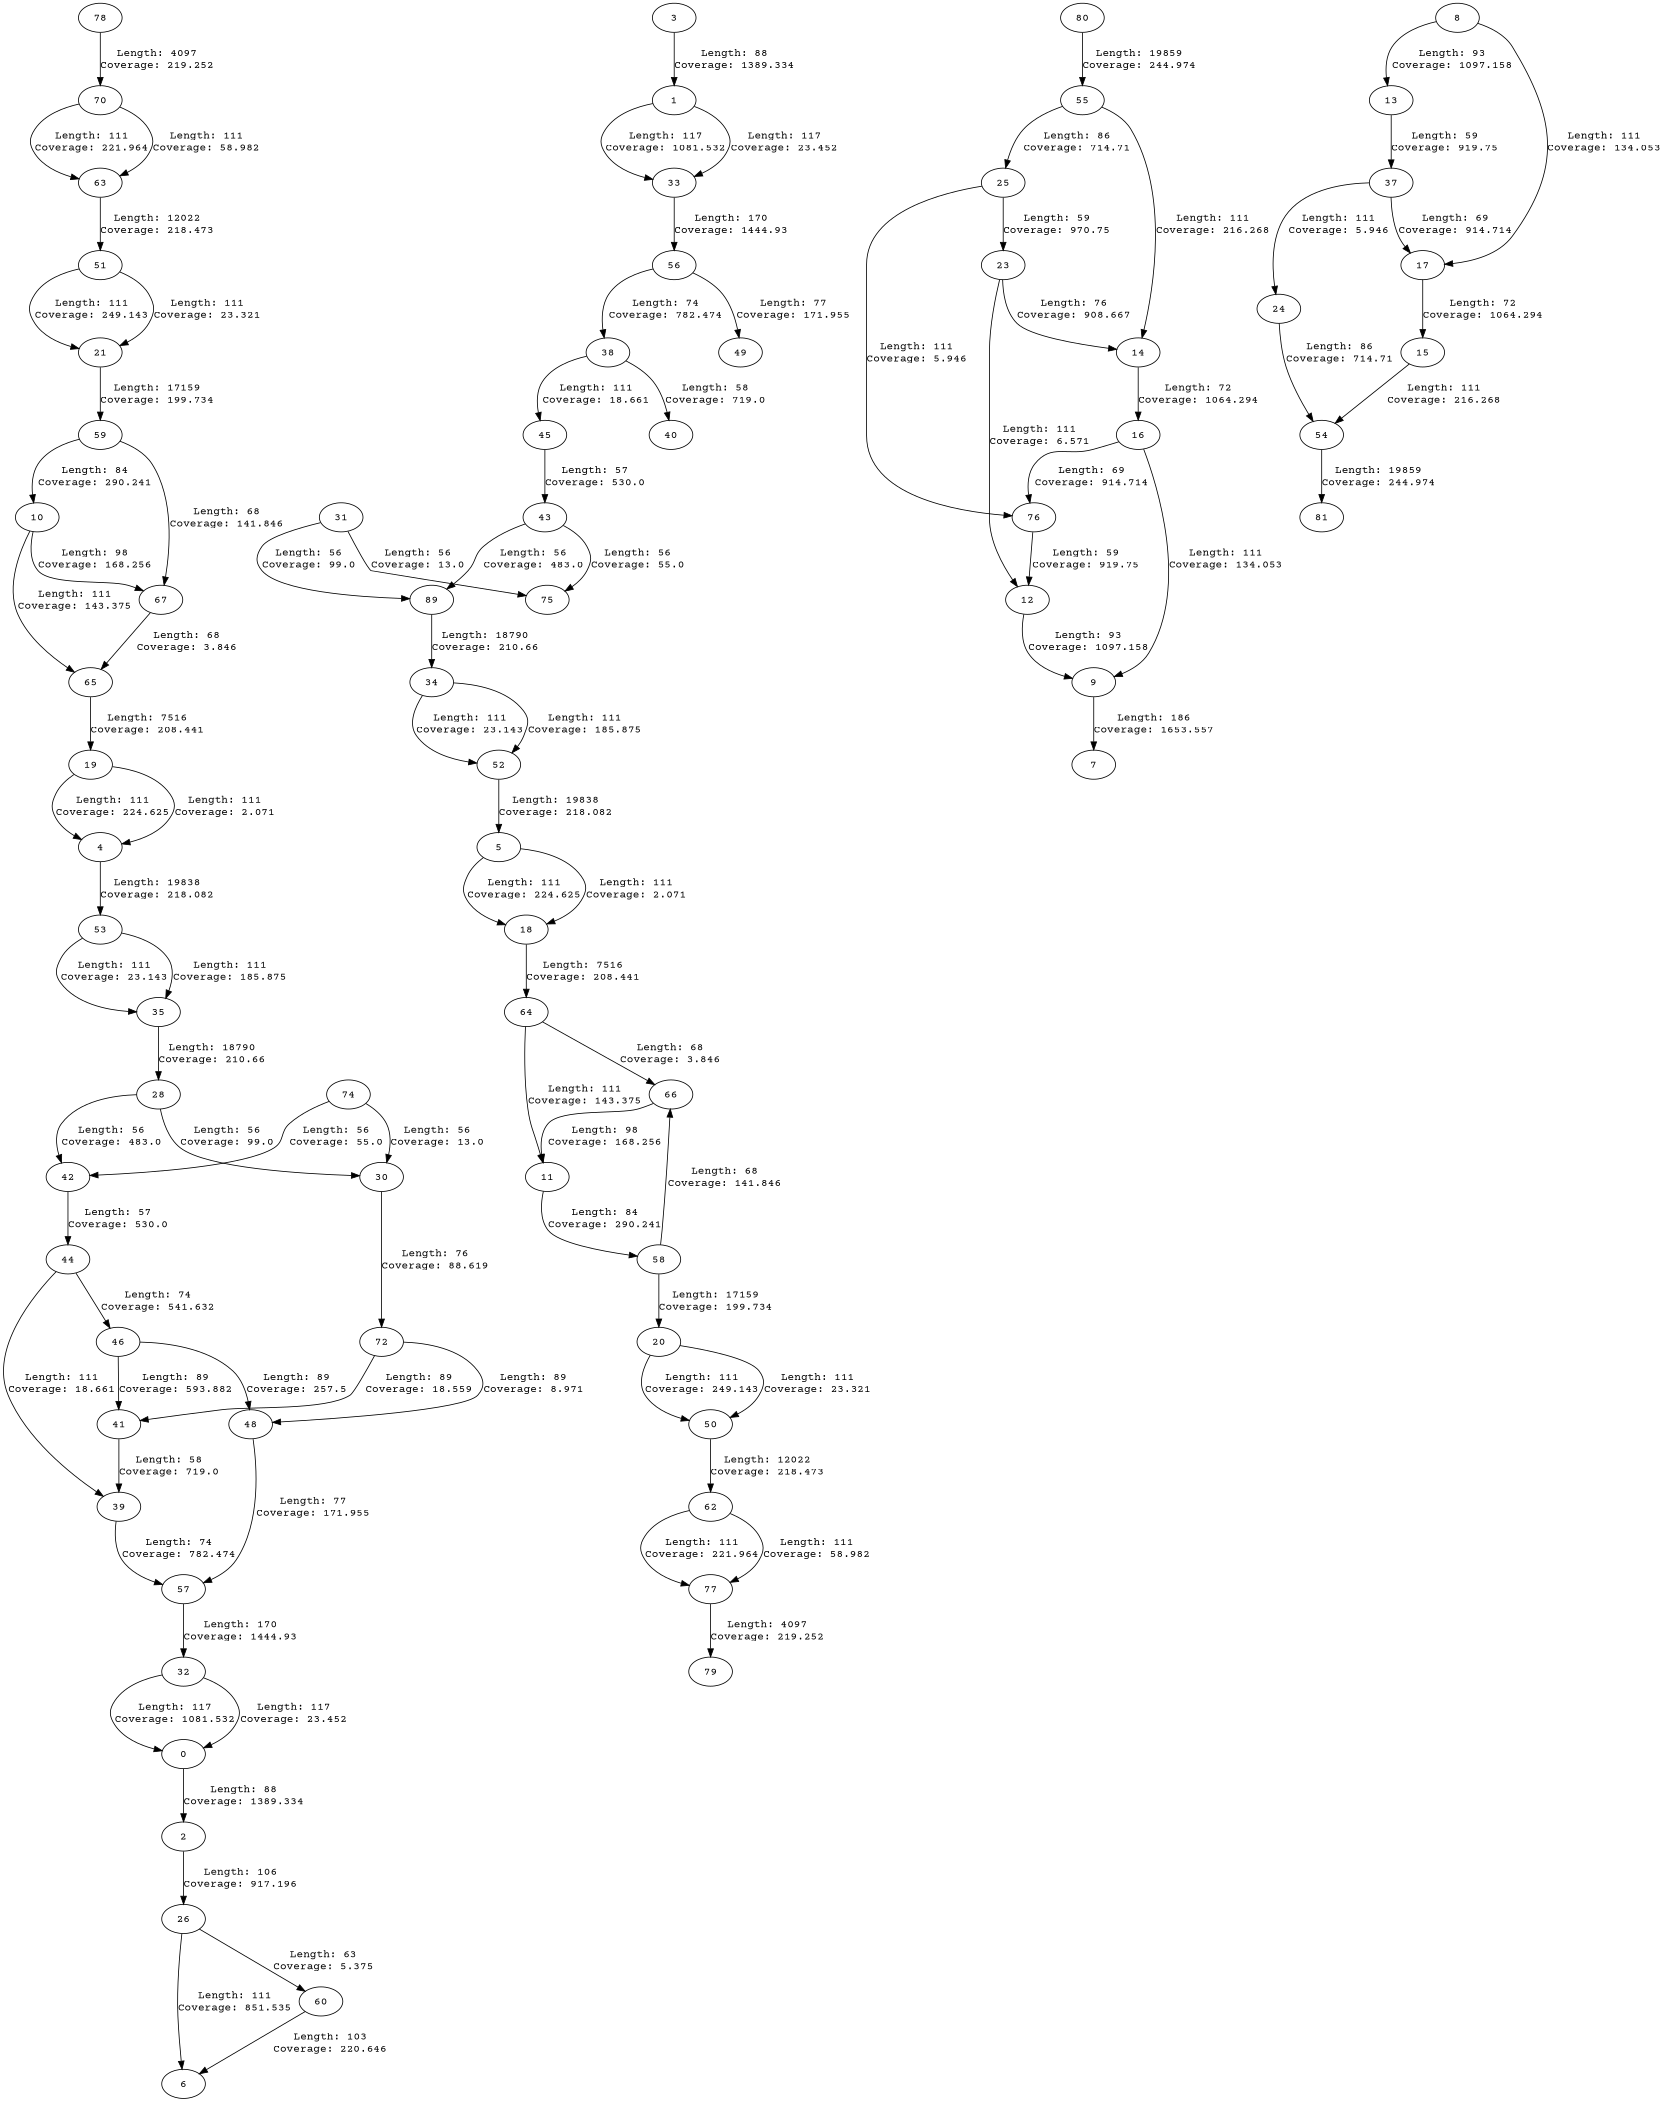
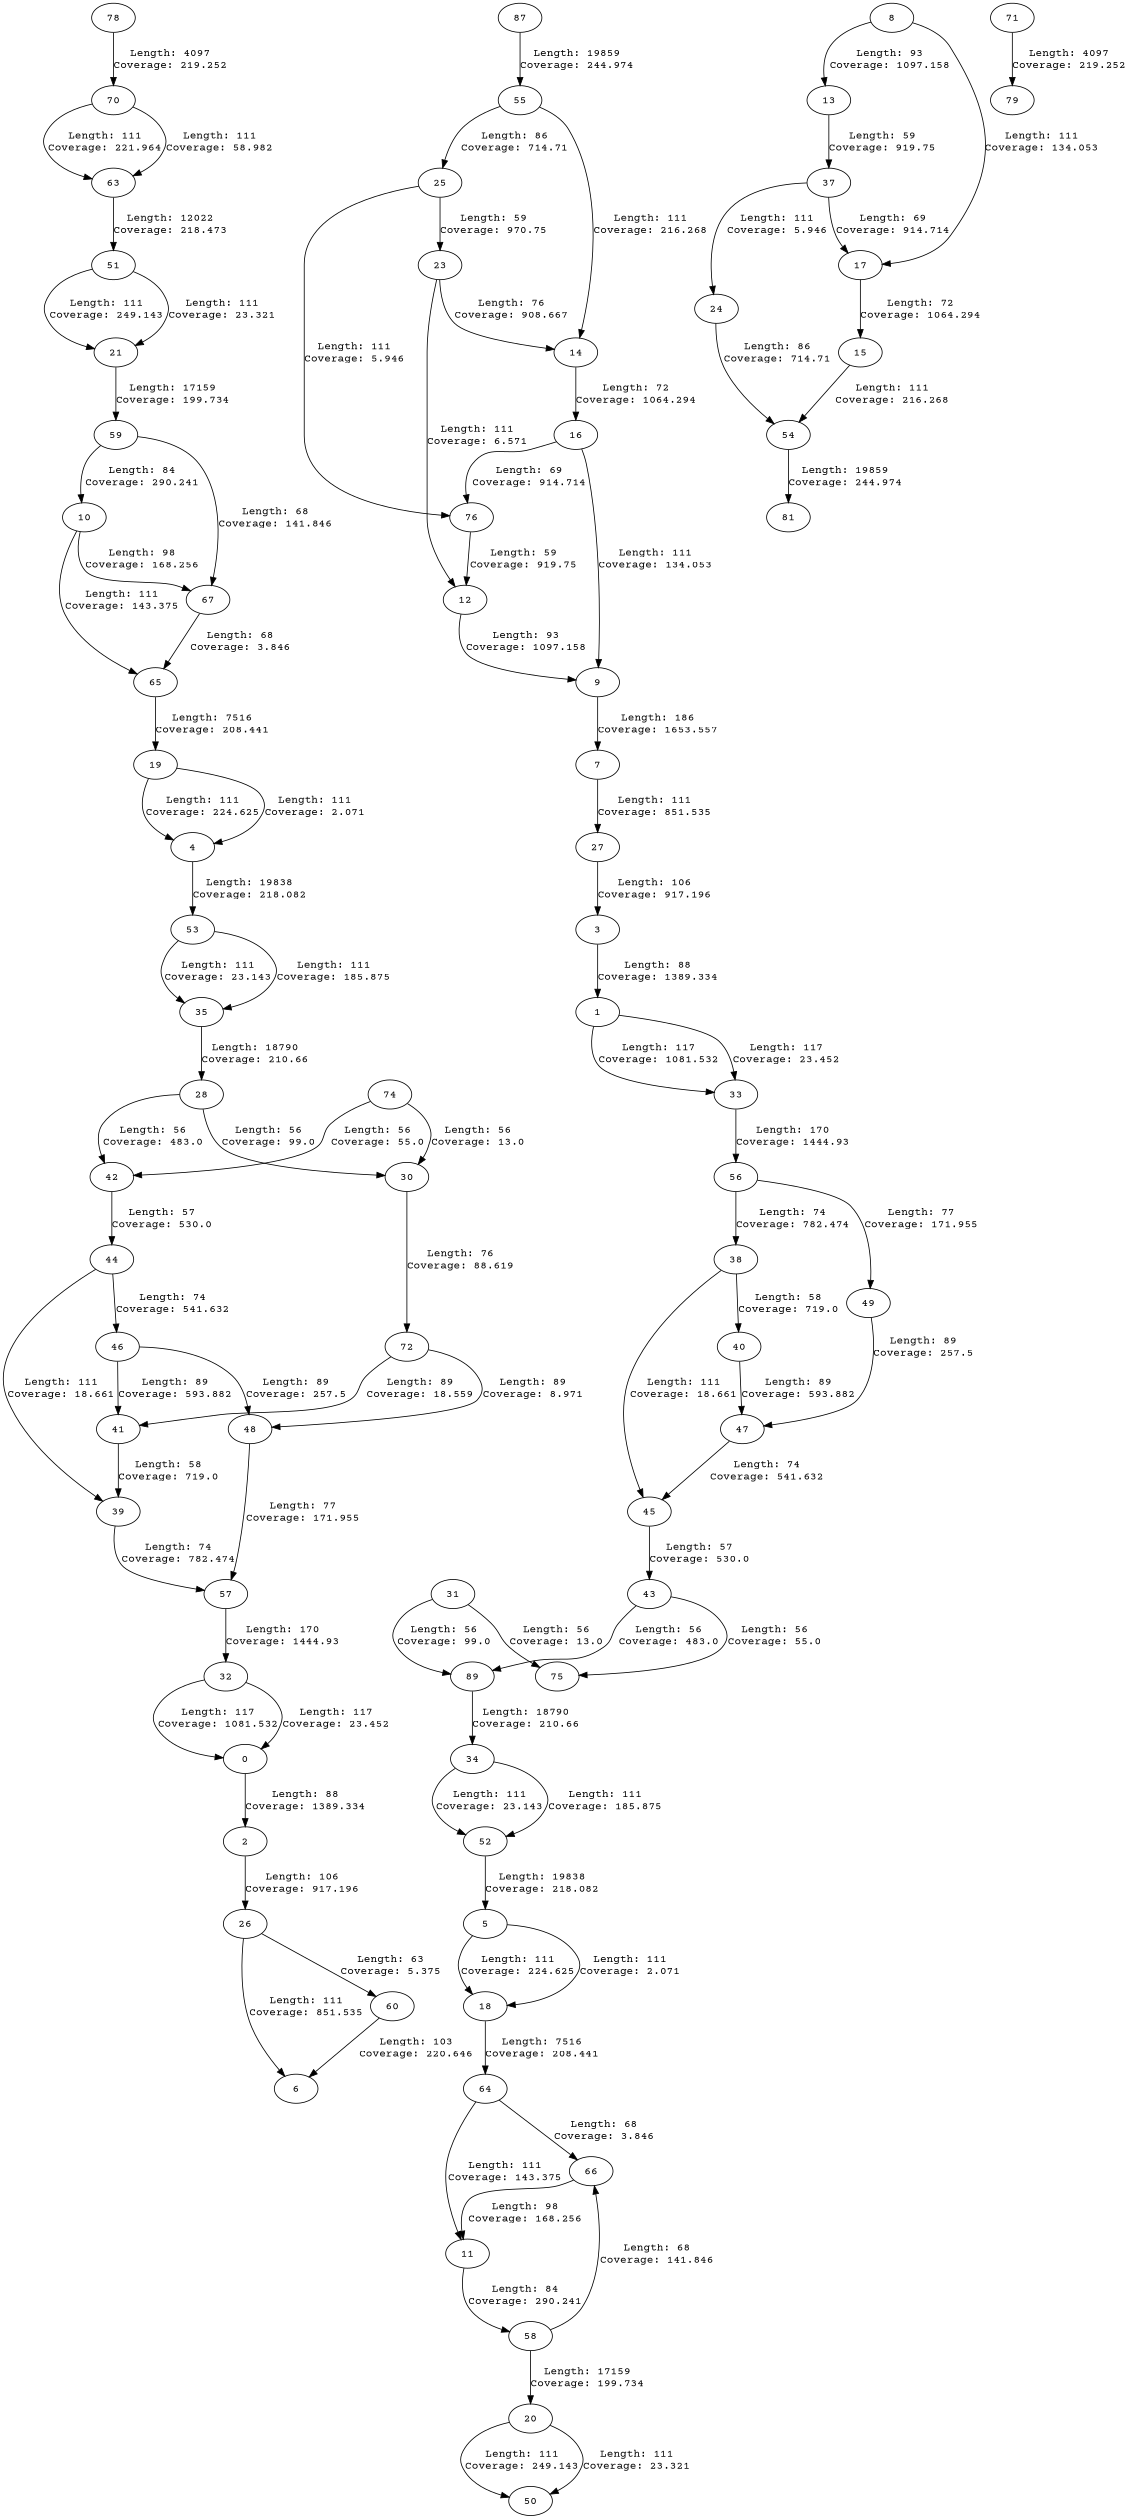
  digraph {
    fontname="Courier Prime"
    node [fontname="Courier Prime"]
    edge [fontname="Courier Prime"]
    28
    30
    42
    72
    44
    41
    48
    39
    46
    57
    n11 [label=89]
    31
    75
    34
    52
    5
    43
    74
    12
    9
    7
+   27
    3
    8
    13
    17
    37
    15
    24
    54
    14
    16
    n33 [label=76]
    81
    25
    23
    18
    64
    66
    11
    58
    19
    4
    53
    35
    38
    40
    45
+   47
    32
    0
    49
    20
    50
-   62
-   71 [label=77]
+   71
    79
    51
    21
    59
    10
    67
    65
    2
    26
    60
    6
    1
    33
    56
    55
    70
    63
    78
-   80
+   80 [label=87]
    28 -> 30 [label="Length: 56\nCoverage: 99.0"]
    28 -> 42 [label="Length: 56\nCoverage: 483.0"]
    30 -> 72 [label="Length: 76\nCoverage: 88.619"]
    42 -> 44 [label="Length: 57\nCoverage: 530.0"]
    72 -> 41 [label="Length: 89\nCoverage: 18.559"]
    72 -> 48 [label="Length: 89\nCoverage: 8.971"]
    44 -> 39 [label="Length: 111\nCoverage: 18.661"]
    44 -> 46 [label="Length: 74\nCoverage: 541.632"]
    41 -> 39 [label="Length: 58\nCoverage: 719.0"]
    48 -> 57 [label="Length: 77\nCoverage: 171.955"]
    39 -> 57 [label="Length: 74\nCoverage: 782.474"]
    46 -> 41 [label="Length: 89\nCoverage: 593.882"]
    46 -> 48 [label="Length: 89\nCoverage: 257.5"]
    57 -> 32 [label="Length: 170\nCoverage: 1444.93"]
    n11 -> 34 [label="Length: 18790\nCoverage: 210.66"]
    31 -> n11 [label="Length: 56\nCoverage: 99.0"]
    31 -> 75 [label="Length: 56\nCoverage: 13.0"]
    34 -> 52 [label="Length: 111\nCoverage: 23.143"]
    34 -> 52 [label="Length: 111\nCoverage: 185.875"]
    52 -> 5 [label="Length: 19838\nCoverage: 218.082"]
    5 -> 18 [label="Length: 111\nCoverage: 224.625"]
    5 -> 18 [label="Length: 111\nCoverage: 2.071"]
    43 -> n11 [label="Length: 56\nCoverage: 483.0"]
    43 -> 75 [label="Length: 56\nCoverage: 55.0"]
    74 -> 30 [label="Length: 56\nCoverage: 13.0"]
    74 -> 42 [label="Length: 56\nCoverage: 55.0"]
    12 -> 9 [label="Length: 93\nCoverage: 1097.158"]
    9 -> 7 [label="Length: 186\nCoverage: 1653.557"]
+   7 -> 27 [label="Length: 111\nCoverage: 851.535"]
+   27 -> 3 [label="Length: 106\nCoverage: 917.196"]
    3 -> 1 [label="Length: 88\nCoverage: 1389.334"]
    8 -> 13 [label="Length: 93\nCoverage: 1097.158"]
    8 -> 17 [label="Length: 111\nCoverage: 134.053"]
    13 -> 37 [label="Length: 59\nCoverage: 919.75"]
    17 -> 15 [label="Length: 72\nCoverage: 1064.294"]
    37 -> 17 [label="Length: 69\nCoverage: 914.714"]
    37 -> 24 [label="Length: 111\nCoverage: 5.946"]
    15 -> 54 [label="Length: 111\nCoverage: 216.268"]
    24 -> 54 [label="Length: 86\nCoverage: 714.71"]
    54 -> 81 [label="Length: 19859\nCoverage: 244.974"]
    14 -> 16 [label="Length: 72\nCoverage: 1064.294"]
    16 -> 9 [label="Length: 111\nCoverage: 134.053"]
    16 -> n33 [label="Length: 69\nCoverage: 914.714"]
    n33 -> 12 [label="Length: 59\nCoverage: 919.75"]
    25 -> n33 [label="Length: 111\nCoverage: 5.946"]
    25 -> 23 [label="Length: 59\nCoverage: 970.75"]
    23 -> 12 [label="Length: 111\nCoverage: 6.571"]
    23 -> 14 [label="Length: 76\nCoverage: 908.667"]
    18 -> 64 [label="Length: 7516\nCoverage: 208.441"]
    64 -> 66 [label="Length: 68\nCoverage: 3.846"]
    64 -> 11 [label="Length: 111\nCoverage: 143.375"]
    66 -> 11 [label="Length: 98\nCoverage: 168.256"]
    11 -> 58 [label="Length: 84\nCoverage: 290.241"]
    58 -> 66 [label="Length: 68\nCoverage: 141.846"]
    58 -> 20 [label="Length: 17159\nCoverage: 199.734"]
    19 -> 4 [label="Length: 111\nCoverage: 224.625"]
    19 -> 4 [label="Length: 111\nCoverage: 2.071"]
    4 -> 53 [label="Length: 19838\nCoverage: 218.082"]
    53 -> 35 [label="Length: 111\nCoverage: 23.143"]
    53 -> 35 [label="Length: 111\nCoverage: 185.875"]
    35 -> 28 [label="Length: 18790\nCoverage: 210.66"]
    38 -> 40 [label="Length: 58\nCoverage: 719.0"]
    38 -> 45 [label="Length: 111\nCoverage: 18.661"]
+   40 -> 47 [label="Length: 89\nCoverage: 593.882"]
    45 -> 43 [label="Length: 57\nCoverage: 530.0"]
+   47 -> 45 [label="Length: 74\nCoverage: 541.632"]
    32 -> 0 [label="Length: 117\nCoverage: 1081.532"]
    32 -> 0 [label="Length: 117\nCoverage: 23.452"]
    0 -> 2 [label="Length: 88\nCoverage: 1389.334"]
+   49 -> 47 [label="Length: 89\nCoverage: 257.5"]
    20 -> 50 [label="Length: 111\nCoverage: 249.143"]
    20 -> 50 [label="Length: 111\nCoverage: 23.321"]
-   50 -> 62 [label="Length: 12022\nCoverage: 218.473"]
-   62 -> 71 [label="Length: 111\nCoverage: 221.964"]
-   62 -> 71 [label="Length: 111\nCoverage: 58.982"]
    71 -> 79 [label="Length: 4097\nCoverage: 219.252"]
    51 -> 21 [label="Length: 111\nCoverage: 249.143"]
    51 -> 21 [label="Length: 111\nCoverage: 23.321"]
    21 -> 59 [label="Length: 17159\nCoverage: 199.734"]
    59 -> 10 [label="Length: 84\nCoverage: 290.241"]
    59 -> 67 [label="Length: 68\nCoverage: 141.846"]
    10 -> 67 [label="Length: 98\nCoverage: 168.256"]
    10 -> 65 [label="Length: 111\nCoverage: 143.375"]
    67 -> 65 [label="Length: 68\nCoverage: 3.846"]
    65 -> 19 [label="Length: 7516\nCoverage: 208.441"]
    2 -> 26 [label="Length: 106\nCoverage: 917.196"]
    26 -> 60 [label="Length: 63\nCoverage: 5.375"]
    26 -> 6 [label="Length: 111\nCoverage: 851.535"]
    60 -> 6 [label="Length: 103\nCoverage: 220.646"]
    1 -> 33 [label="Length: 117\nCoverage: 1081.532"]
    1 -> 33 [label="Length: 117\nCoverage: 23.452"]
    33 -> 56 [label="Length: 170\nCoverage: 1444.93"]
    56 -> 38 [label="Length: 74\nCoverage: 782.474"]
    56 -> 49 [label="Length: 77\nCoverage: 171.955"]
    55 -> 14 [label="Length: 111\nCoverage: 216.268"]
    55 -> 25 [label="Length: 86\nCoverage: 714.71"]
    70 -> 63 [label="Length: 111\nCoverage: 221.964"]
    70 -> 63 [label="Length: 111\nCoverage: 58.982"]
    63 -> 51 [label="Length: 12022\nCoverage: 218.473"]
    78 -> 70 [label="Length: 4097\nCoverage: 219.252"]
    80 -> 55 [label="Length: 19859\nCoverage: 244.974"]
  }
